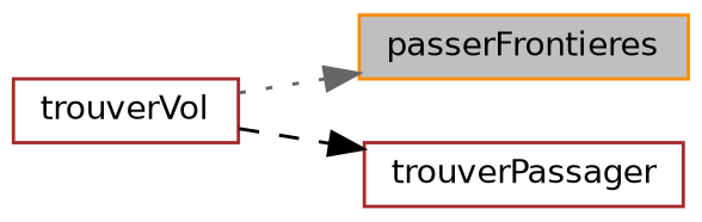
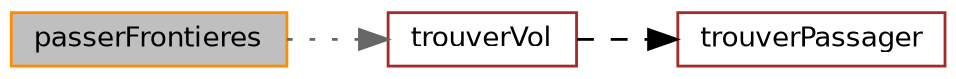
  digraph {
    rankdir=LR
    node [color=brown fillcolor=white fontname=Helvetica fontsize=10 shape=record style=filled]
    edge [arrowhead=normal fontname=Helvetica fontsize=10 labelfontname=Helvetica labelfontsize=10]
    n1 [color=darkorange fillcolor=grey75 fontcolor=black height=0.2 label=passerFrontieres width=0.4]
    n2 [height=0.2 label=trouverVol width=0.4]
    n3 [height=0.2 label=trouverPassager width=0.4]
-   n2 -> n1 [color=gray40 style=dotted]
+   n1 -> n2 [color=gray40 style=dotted]
    n2 -> n3 [color=black style=dashed]
  }
